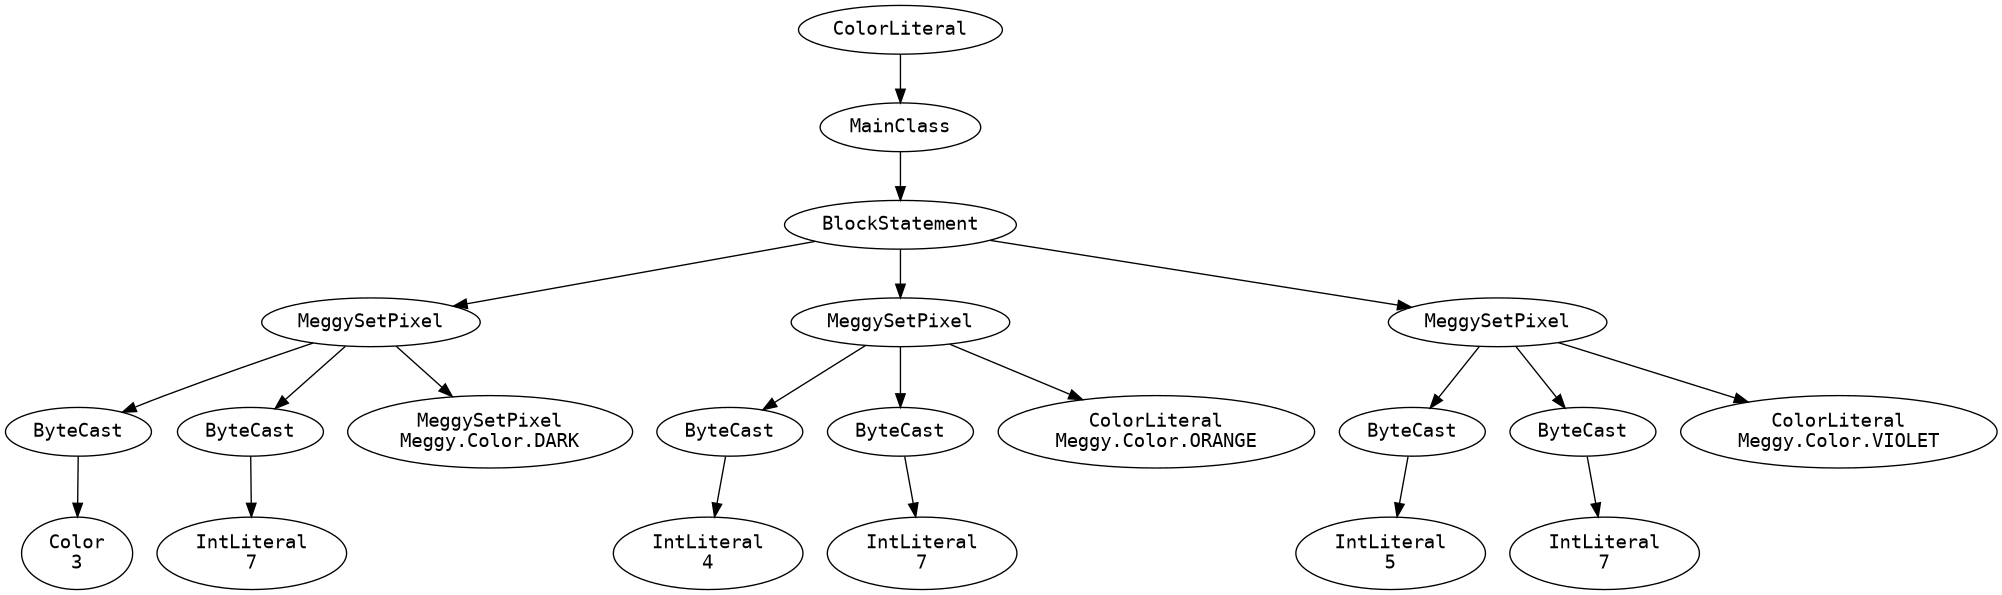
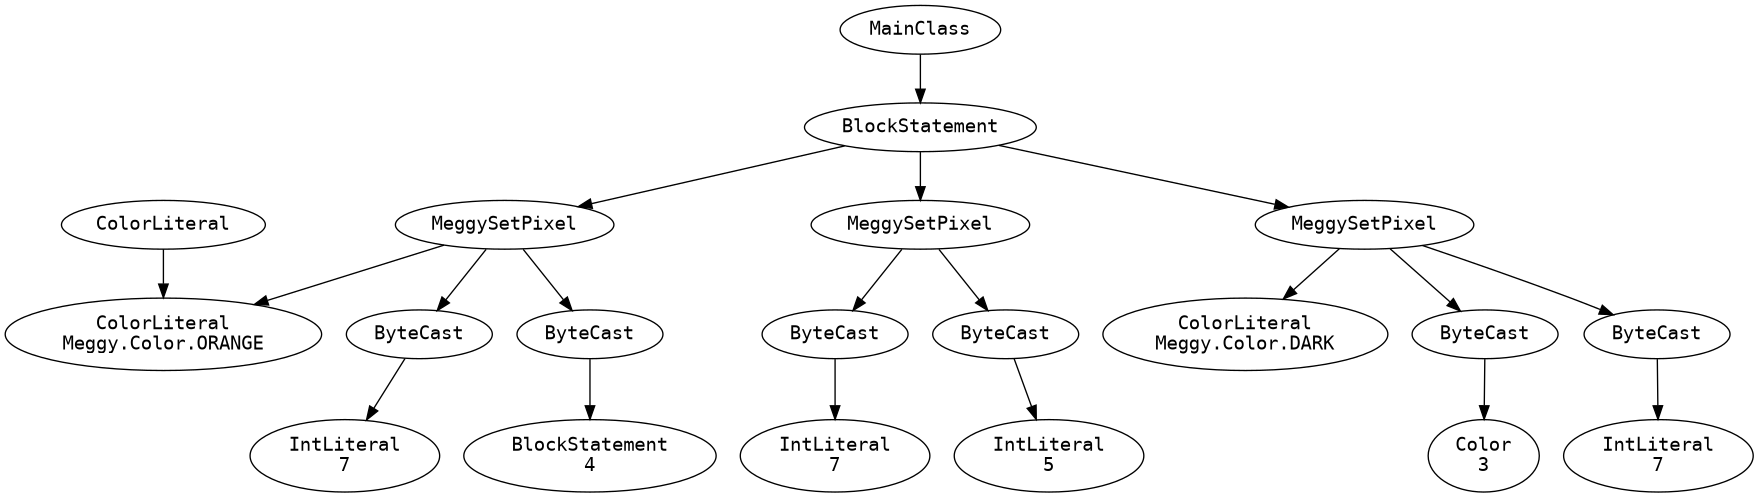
  digraph {
    fontname="DejaVu Sans Mono"
    node [fontname="DejaVu Sans Mono"]
    edge [fontname="DejaVu Sans Mono"]
    n1 [label=ColorLiteral]
    n2 [label=MainClass]
    n3 [label=BlockStatement]
    n4 [label=MeggySetPixel]
    n5 [label=MeggySetPixel]
    n6 [label=MeggySetPixel]
    n7 [label=ByteCast]
    n8 [label=ByteCast]
-   n9 [label="MeggySetPixel\nMeggy.Color.DARK"]
+   n9 [label="ColorLiteral\nMeggy.Color.DARK"]
    n10 [label=ByteCast]
    n11 [label=ByteCast]
    n12 [label="ColorLiteral\nMeggy.Color.ORANGE"]
    n13 [label=ByteCast]
    n14 [label=ByteCast]
-   n15 [label="ColorLiteral\nMeggy.Color.VIOLET"]
    n16 [label="Color\n3"]
    n17 [label="IntLiteral\n7"]
-   n18 [label="IntLiteral\n4"]
+   n18 [label="BlockStatement\n4"]
    n19 [label="IntLiteral\n7"]
    n20 [label="IntLiteral\n5"]
    n21 [label="IntLiteral\n7"]
-   n1 -> n2
+   n1 -> n12
    n2 -> n3
    n3 -> n4
    n3 -> n5
    n3 -> n6
    n4 -> n7
    n4 -> n8
    n4 -> n9
    n5 -> n10
    n5 -> n11
    n5 -> n12
    n6 -> n13
    n6 -> n14
-   n6 -> n15
    n7 -> n16
    n8 -> n17
    n10 -> n18
    n11 -> n19
    n13 -> n20
    n14 -> n21
  }
